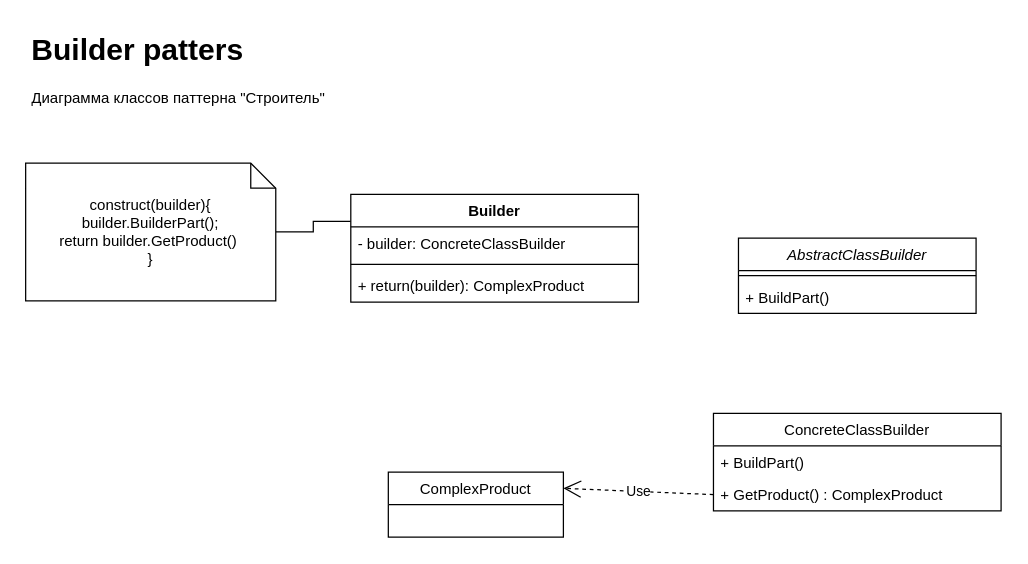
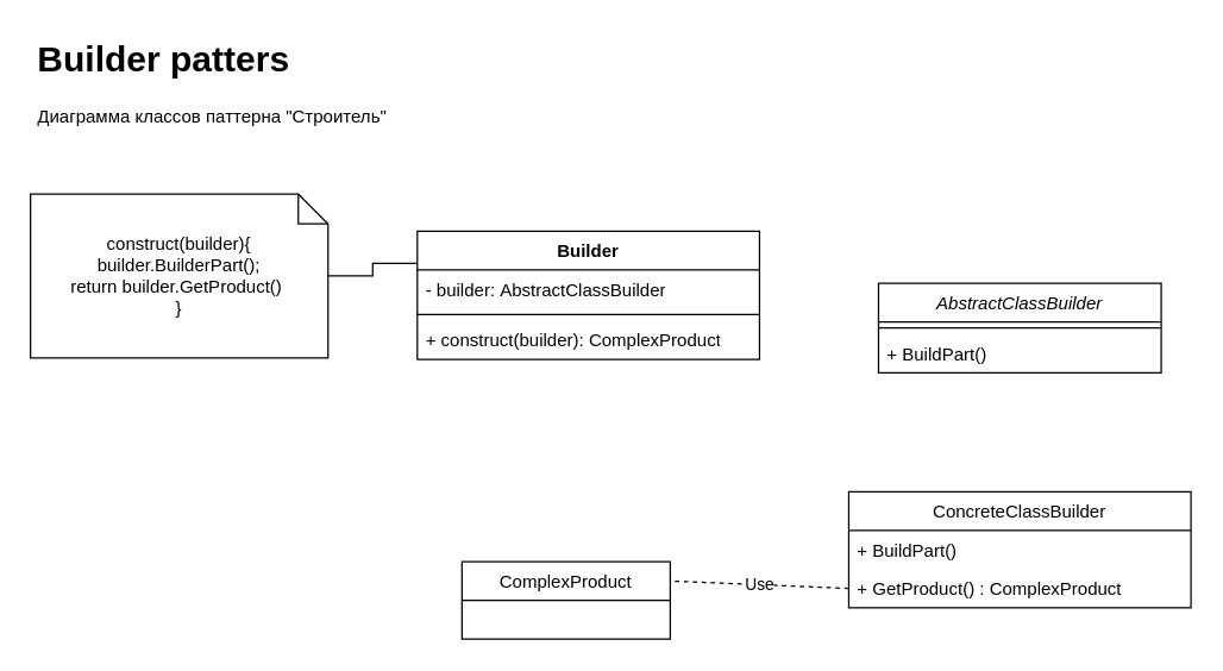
  <mxCell id="0" />
  <mxCell id="1" parent="0" />
  <mxCell id="2" value="AbstractClassBuilder" style="swimlane;fontStyle=2;align=center;verticalAlign=top;childLayout=stackLayout;horizontal=1;startSize=26;horizontalStack=0;resizeParent=1;resizeLast=0;collapsible=1;marginBottom=0;rounded=0;shadow=0;strokeWidth=1;" parent="1" vertex="1"><mxGeometry x="590" y="190" width="190" height="60" as="geometry"><mxRectangle x="230" y="140" width="160" height="26" as="alternateBounds" /></mxGeometry></mxCell>
  <mxCell id="3" value="" style="line;html=1;strokeWidth=1;align=left;verticalAlign=middle;spacingTop=-1;spacingLeft=3;spacingRight=3;rotatable=0;labelPosition=right;points=[];portConstraint=eastwest;" parent="2" vertex="1"><mxGeometry y="26" width="190" height="8" as="geometry" /></mxCell>
  <mxCell id="4" value="+ BuildPart()" style="text;align=left;verticalAlign=top;spacingLeft=4;spacingRight=4;overflow=hidden;rotatable=0;points=[[0,0.5],[1,0.5]];portConstraint=eastwest;" parent="2" vertex="1"><mxGeometry y="34" width="190" height="26" as="geometry" /></mxCell>
  <mxCell id="5" value="&lt;h1&gt;Builder patters&lt;/h1&gt;&lt;p&gt;Диаграмма классов паттерна &quot;Строитель&quot;&lt;/p&gt;" style="text;html=1;strokeColor=none;fillColor=none;spacing=5;spacingTop=-20;whiteSpace=wrap;overflow=hidden;rounded=0;" parent="1" vertex="1"><mxGeometry x="20" y="20" width="300" height="80" as="geometry" /></mxCell>
  <mxCell id="6" value="ComplexProduct" style="swimlane;fontStyle=0;childLayout=stackLayout;horizontal=1;startSize=26;fillColor=none;horizontalStack=0;resizeParent=1;resizeParentMax=0;resizeLast=0;collapsible=1;marginBottom=0;" parent="1" vertex="1"><mxGeometry x="310" y="377" width="140" height="52" as="geometry" /></mxCell>
  <mxCell id="7" value="ConcreteClassBuilder" style="swimlane;fontStyle=0;childLayout=stackLayout;horizontal=1;startSize=26;fillColor=none;horizontalStack=0;resizeParent=1;resizeParentMax=0;resizeLast=0;collapsible=1;marginBottom=0;" parent="1" vertex="1"><mxGeometry x="570" y="330" width="230" height="78" as="geometry" /></mxCell>
  <mxCell id="8" value="+ BuildPart()" style="text;strokeColor=none;fillColor=none;align=left;verticalAlign=top;spacingLeft=4;spacingRight=4;overflow=hidden;rotatable=0;points=[[0,0.5],[1,0.5]];portConstraint=eastwest;" parent="7" vertex="1"><mxGeometry y="26" width="230" height="26" as="geometry" /></mxCell>
  <mxCell id="9" value="+ GetProduct() : ComplexProduct" style="text;strokeColor=none;fillColor=none;align=left;verticalAlign=top;spacingLeft=4;spacingRight=4;overflow=hidden;rotatable=0;points=[[0,0.5],[1,0.5]];portConstraint=eastwest;" parent="7" vertex="1"><mxGeometry y="52" width="230" height="26" as="geometry" /></mxCell>
  <mxCell id="10" style="edgeStyle=orthogonalEdgeStyle;rounded=0;orthogonalLoop=1;jettySize=auto;html=1;entryX=0;entryY=0.25;entryDx=0;entryDy=0;endArrow=none;endFill=0;" parent="1" source="11" target="13" edge="1"><mxGeometry relative="1" as="geometry" /></mxCell>
  <mxCell id="11" value="construct(builder){&lt;br style=&quot;border-color: var(--border-color);&quot;&gt;builder.BuilderPart();&lt;br style=&quot;border-color: var(--border-color);&quot;&gt;return builder.GetProduct()&amp;nbsp;&lt;br style=&quot;border-color: var(--border-color);&quot;&gt;}" style="shape=note;size=20;whiteSpace=wrap;html=1;" parent="1" vertex="1"><mxGeometry x="20" y="130" width="200" height="110" as="geometry" /></mxCell>
- <mxCell id="12" value="Use" style="endArrow=open;endSize=12;dashed=1;html=1;rounded=0;entryX=1;entryY=0.25;entryDx=0;entryDy=0;exitX=0;exitY=0.5;exitDx=0;exitDy=0;" parent="1" source="9" target="6" edge="1"><mxGeometry width="160" relative="1" as="geometry"><mxPoint x="270" y="370" as="sourcePoint" /><mxPoint x="250" y="400" as="targetPoint" /></mxGeometry></mxCell>
+ <mxCell id="12" value="Use" style="endArrow=none;endSize=12;dashed=1;html=1;rounded=0;entryX=1;entryY=0.25;entryDx=0;entryDy=0;exitX=0;exitY=0.5;exitDx=0;exitDy=0;" parent="1" source="9" target="6" edge="1"><mxGeometry width="160" relative="1" as="geometry"><mxPoint x="270" y="370" as="sourcePoint" /><mxPoint x="250" y="400" as="targetPoint" /></mxGeometry></mxCell>
  <mxCell id="13" value="Builder" style="swimlane;fontStyle=1;align=center;verticalAlign=top;childLayout=stackLayout;horizontal=1;startSize=26;horizontalStack=0;resizeParent=1;resizeParentMax=0;resizeLast=0;collapsible=1;marginBottom=0;whiteSpace=wrap;html=1;" parent="1" vertex="1"><mxGeometry x="280" y="155" width="230" height="86" as="geometry" /></mxCell>
- <mxCell id="14" value="- builder:&amp;nbsp;ConcreteClassBuilder" style="text;strokeColor=none;fillColor=none;align=left;verticalAlign=top;spacingLeft=4;spacingRight=4;overflow=hidden;rotatable=0;points=[[0,0.5],[1,0.5]];portConstraint=eastwest;whiteSpace=wrap;html=1;" parent="13" vertex="1"><mxGeometry y="26" width="230" height="26" as="geometry" /></mxCell>
+ <mxCell id="14" value="- builder:&amp;nbsp;AbstractClassBuilder" style="text;strokeColor=none;fillColor=none;align=left;verticalAlign=top;spacingLeft=4;spacingRight=4;overflow=hidden;rotatable=0;points=[[0,0.5],[1,0.5]];portConstraint=eastwest;whiteSpace=wrap;html=1;" parent="13" vertex="1"><mxGeometry y="26" width="230" height="26" as="geometry" /></mxCell>
  <mxCell id="15" value="" style="line;strokeWidth=1;fillColor=none;align=left;verticalAlign=middle;spacingTop=-1;spacingLeft=3;spacingRight=3;rotatable=0;labelPosition=right;points=[];portConstraint=eastwest;strokeColor=inherit;" parent="13" vertex="1"><mxGeometry y="52" width="230" height="8" as="geometry" /></mxCell>
- <mxCell id="16" value="+ return(builder): ComplexProduct" style="text;strokeColor=none;fillColor=none;align=left;verticalAlign=top;spacingLeft=4;spacingRight=4;overflow=hidden;rotatable=0;points=[[0,0.5],[1,0.5]];portConstraint=eastwest;whiteSpace=wrap;html=1;" parent="13" vertex="1"><mxGeometry y="60" width="230" height="26" as="geometry" /></mxCell>
+ <mxCell id="16" value="+ construct(builder): ComplexProduct" style="text;strokeColor=none;fillColor=none;align=left;verticalAlign=top;spacingLeft=4;spacingRight=4;overflow=hidden;rotatable=0;points=[[0,0.5],[1,0.5]];portConstraint=eastwest;whiteSpace=wrap;html=1;" parent="13" vertex="1"><mxGeometry y="60" width="230" height="26" as="geometry" /></mxCell>
